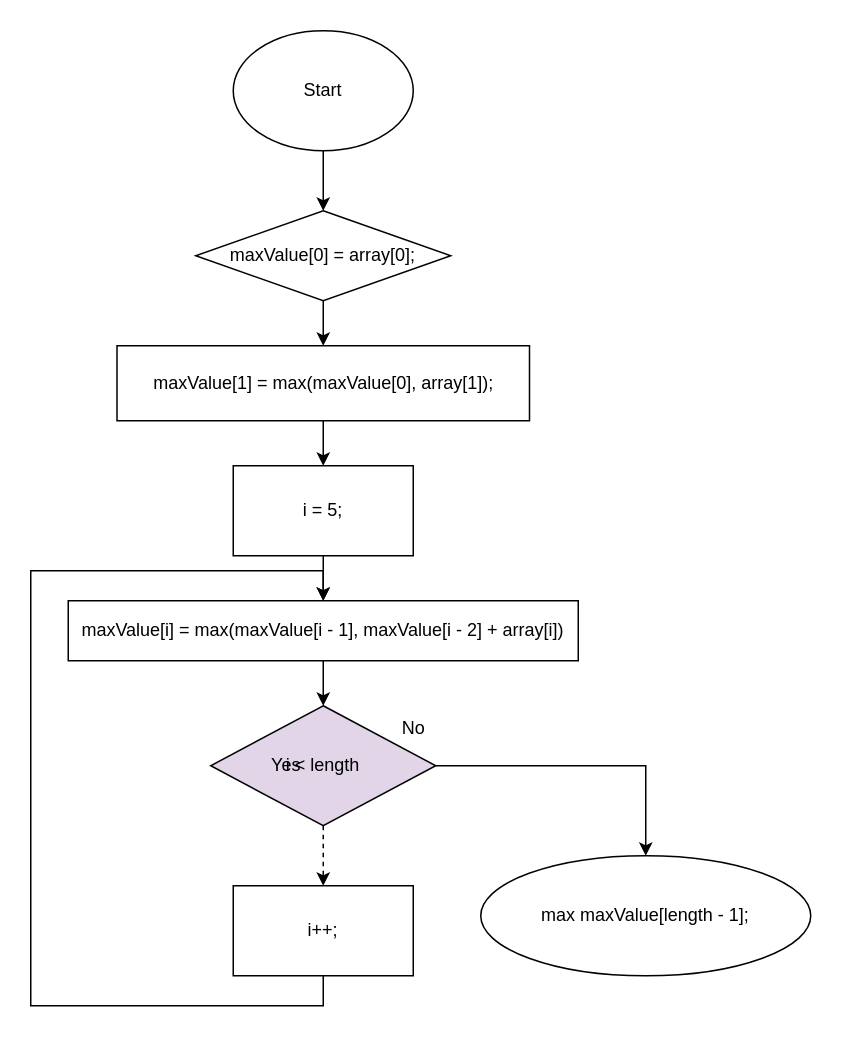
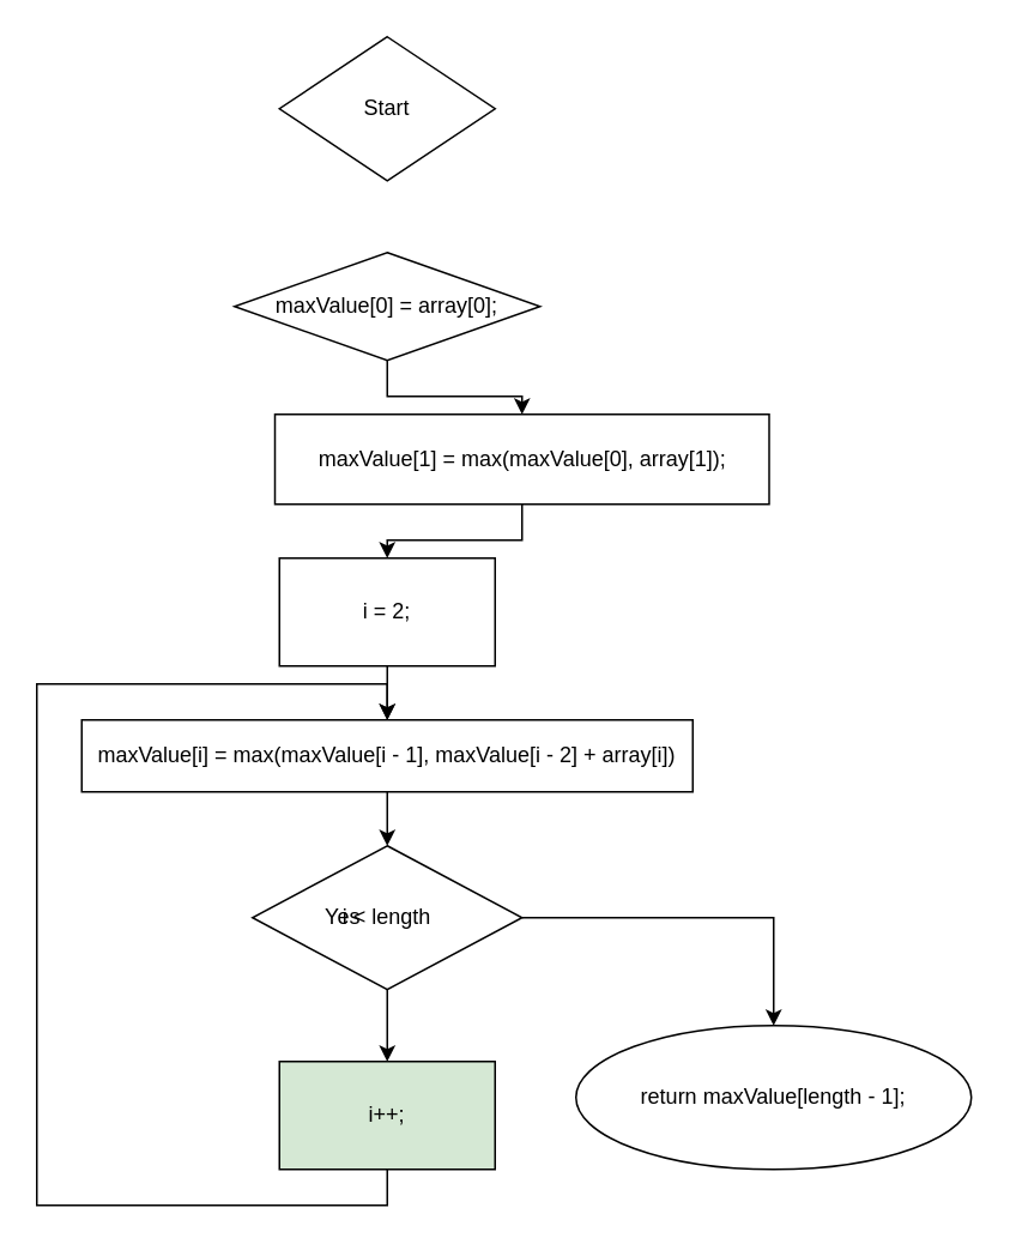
  <mxCell id="0" />
  <mxCell id="1" parent="0" />
- <mxCell id="2" value="" style="edgeStyle=orthogonalEdgeStyle;rounded=0;orthogonalLoop=1;jettySize=auto;html=1;entryX=0.5;entryY=0;entryDx=0;entryDy=0;" edge="1" parent="1" source="3" target="5"><mxGeometry relative="1" as="geometry"><mxPoint x="215" y="140" as="targetPoint" /></mxGeometry></mxCell>
- <mxCell id="3" value="Start" style="ellipse;whiteSpace=wrap;html=1;" vertex="1" parent="1"><mxGeometry x="155" y="20" width="120" height="80" as="geometry" /></mxCell>
+ <mxCell id="3" value="Start" style="rhombus;whiteSpace=wrap;html=1;" vertex="1" parent="1"><mxGeometry x="155" y="20" width="120" height="80" as="geometry" /></mxCell>
  <mxCell id="4" value="" style="edgeStyle=orthogonalEdgeStyle;rounded=0;orthogonalLoop=1;jettySize=auto;html=1;" edge="1" parent="1" source="5" target="7"><mxGeometry relative="1" as="geometry" /></mxCell>
  <mxCell id="5" value="maxValue[0] = array[0];" style="rhombus;whiteSpace=wrap;html=1;" vertex="1" parent="1"><mxGeometry x="130" y="140" width="170" height="60" as="geometry" /></mxCell>
  <mxCell id="6" value="" style="edgeStyle=orthogonalEdgeStyle;rounded=0;orthogonalLoop=1;jettySize=auto;html=1;" edge="1" parent="1" source="7" target="9"><mxGeometry relative="1" as="geometry" /></mxCell>
- <mxCell id="7" value="maxValue[1] = max(maxValue[0], array[1]);" style="whiteSpace=wrap;html=1;" vertex="1" parent="1"><mxGeometry x="77.5" y="230" width="275" height="50" as="geometry" /></mxCell>
+ <mxCell id="7" value="maxValue[1] = max(maxValue[0], array[1]);" style="whiteSpace=wrap;html=1;" vertex="1" parent="1"><mxGeometry x="152.5" y="230" width="275" height="50" as="geometry" /></mxCell>
  <mxCell id="8" style="edgeStyle=orthogonalEdgeStyle;rounded=0;orthogonalLoop=1;jettySize=auto;html=1;exitX=0.5;exitY=1;exitDx=0;exitDy=0;entryX=0.5;entryY=0;entryDx=0;entryDy=0;" edge="1" parent="1" source="9" target="11"><mxGeometry relative="1" as="geometry" /></mxCell>
- <mxCell id="9" value="i = 5;" style="whiteSpace=wrap;html=1;" vertex="1" parent="1"><mxGeometry x="155" y="310" width="120" height="60" as="geometry" /></mxCell>
+ <mxCell id="9" value="i = 2;" style="whiteSpace=wrap;html=1;" vertex="1" parent="1"><mxGeometry x="155" y="310" width="120" height="60" as="geometry" /></mxCell>
  <mxCell id="10" style="edgeStyle=orthogonalEdgeStyle;rounded=0;orthogonalLoop=1;jettySize=auto;html=1;exitX=0.5;exitY=1;exitDx=0;exitDy=0;entryX=0.5;entryY=0;entryDx=0;entryDy=0;" edge="1" parent="1" source="11" target="14"><mxGeometry relative="1" as="geometry" /></mxCell>
  <mxCell id="11" value="maxValue[i] = max(maxValue[i - 1], maxValue[i - 2] + array[i])" style="whiteSpace=wrap;html=1;" vertex="1" parent="1"><mxGeometry x="45" y="400" width="340" height="40" as="geometry" /></mxCell>
- <mxCell id="12" value="" style="edgeStyle=orthogonalEdgeStyle;rounded=0;orthogonalLoop=1;jettySize=auto;html=1;dashed=1;" edge="1" parent="1" source="14" target="18"><mxGeometry relative="1" as="geometry" /></mxCell>
+ <mxCell id="12" value="" style="edgeStyle=orthogonalEdgeStyle;rounded=0;orthogonalLoop=1;jettySize=auto;html=1;" edge="1" parent="1" source="14" target="18"><mxGeometry relative="1" as="geometry" /></mxCell>
  <mxCell id="13" style="edgeStyle=orthogonalEdgeStyle;rounded=0;orthogonalLoop=1;jettySize=auto;html=1;exitX=1;exitY=0.5;exitDx=0;exitDy=0;entryX=0.5;entryY=0;entryDx=0;entryDy=0;" edge="1" parent="1" source="14" target="19"><mxGeometry relative="1" as="geometry" /></mxCell>
- <mxCell id="14" value="i &amp;lt; length" style="rhombus;whiteSpace=wrap;html=1;fillColor=#e1d5e7;" vertex="1" parent="1"><mxGeometry x="140" y="470" width="150" height="80" as="geometry" /></mxCell>
+ <mxCell id="14" value="i &amp;lt; length" style="rhombus;whiteSpace=wrap;html=1;" vertex="1" parent="1"><mxGeometry x="140" y="470" width="150" height="80" as="geometry" /></mxCell>
  <mxCell id="15" value="Yes" style="text;html=1;align=center;verticalAlign=middle;resizable=0;points=[];autosize=1;" vertex="1" parent="1"><mxGeometry x="170" y="500" width="40" height="20" as="geometry" /></mxCell>
- <mxCell id="16" value="No" style="text;html=1;align=center;verticalAlign=middle;resizable=0;points=[];autosize=1;" vertex="1" parent="1"><mxGeometry x="260" y="475" width="30" height="20" as="geometry" /></mxCell>
  <mxCell id="17" style="edgeStyle=orthogonalEdgeStyle;rounded=0;orthogonalLoop=1;jettySize=auto;html=1;exitX=0.5;exitY=1;exitDx=0;exitDy=0;entryX=0.5;entryY=0;entryDx=0;entryDy=0;" edge="1" parent="1" source="18" target="11"><mxGeometry relative="1" as="geometry"><Array as="points"><mxPoint x="215" y="670" /><mxPoint x="20" y="670" /><mxPoint x="20" y="380" /><mxPoint x="215" y="380" /></Array></mxGeometry></mxCell>
- <mxCell id="18" value="i++;" style="whiteSpace=wrap;html=1;" vertex="1" parent="1"><mxGeometry x="155" y="590" width="120" height="60" as="geometry" /></mxCell>
- <mxCell id="19" value="max maxValue[length - 1];" style="ellipse;whiteSpace=wrap;html=1;" vertex="1" parent="1"><mxGeometry x="320" y="570" width="220" height="80" as="geometry" /></mxCell>
+ <mxCell id="18" value="i++;" style="whiteSpace=wrap;html=1;fillColor=#d5e8d4;" vertex="1" parent="1"><mxGeometry x="155" y="590" width="120" height="60" as="geometry" /></mxCell>
+ <mxCell id="19" value="return maxValue[length - 1];" style="ellipse;whiteSpace=wrap;html=1;" vertex="1" parent="1"><mxGeometry x="320" y="570" width="220" height="80" as="geometry" /></mxCell>
